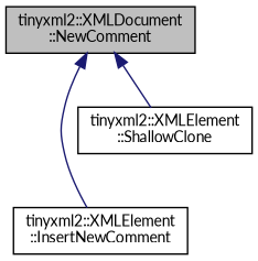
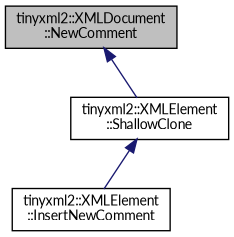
  digraph {
    fontname=Lato
    rankdir=TB
    node [color=black fillcolor=white fontname=Lato fontsize=10 shape=record style=filled]
    edge [color=midnightblue dir=back fontname=Lato fontsize=10 labelfontname=Helvetica labelfontsize=10 style=solid]
    n1 [fillcolor=grey75 fontcolor=black height=0.2 label="tinyxml2::XMLDocument\l::NewComment" width=0.4]
    n2 [height=0.2 label="tinyxml2::XMLElement\l::InsertNewComment" width=0.4]
    n3 [height=0.2 label="tinyxml2::XMLElement\l::ShallowClone" width=0.4]
-   n1 -> n2
+   n3 -> n2
    n1 -> n3
  }
